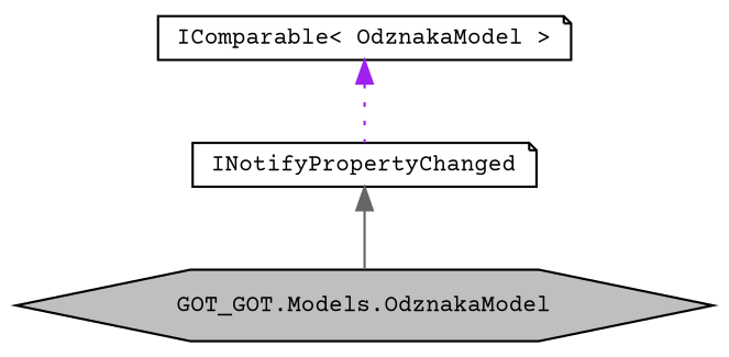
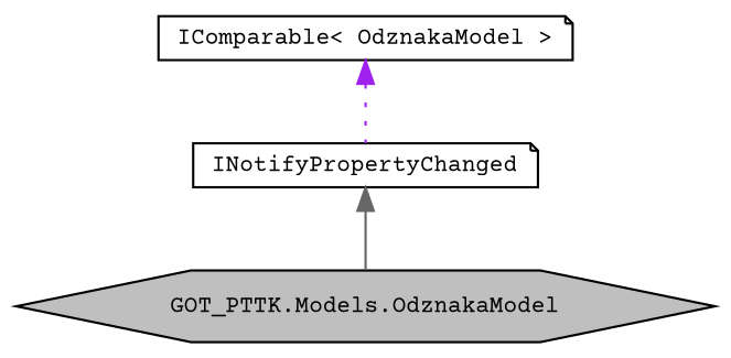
  digraph {
    fontname="Courier Prime"
    node [color=black fillcolor=white fontname="Courier Prime" fontsize=10 shape=note style=filled]
    edge [dir=back fontname="Courier Prime" fontsize=10 labelfontname=Helvetica labelfontsize=10]
-   n1 [fillcolor=grey75 fontcolor=black height=0.2 label="GOT_GOT.Models.OdznakaModel" shape=hexagon width=0.4]
+   n1 [fillcolor=grey75 fontcolor=black height=0.2 label="GOT_PTTK.Models.OdznakaModel" shape=hexagon width=0.4]
    n2 [height=0.2 label=INotifyPropertyChanged width=0.4]
    n3 [height=0.2 label="IComparable\< OdznakaModel \>" width=0.4]
    n2 -> n1 [color=gray40 style=solid]
    n3 -> n2 [color=purple style=dotted]
  }
